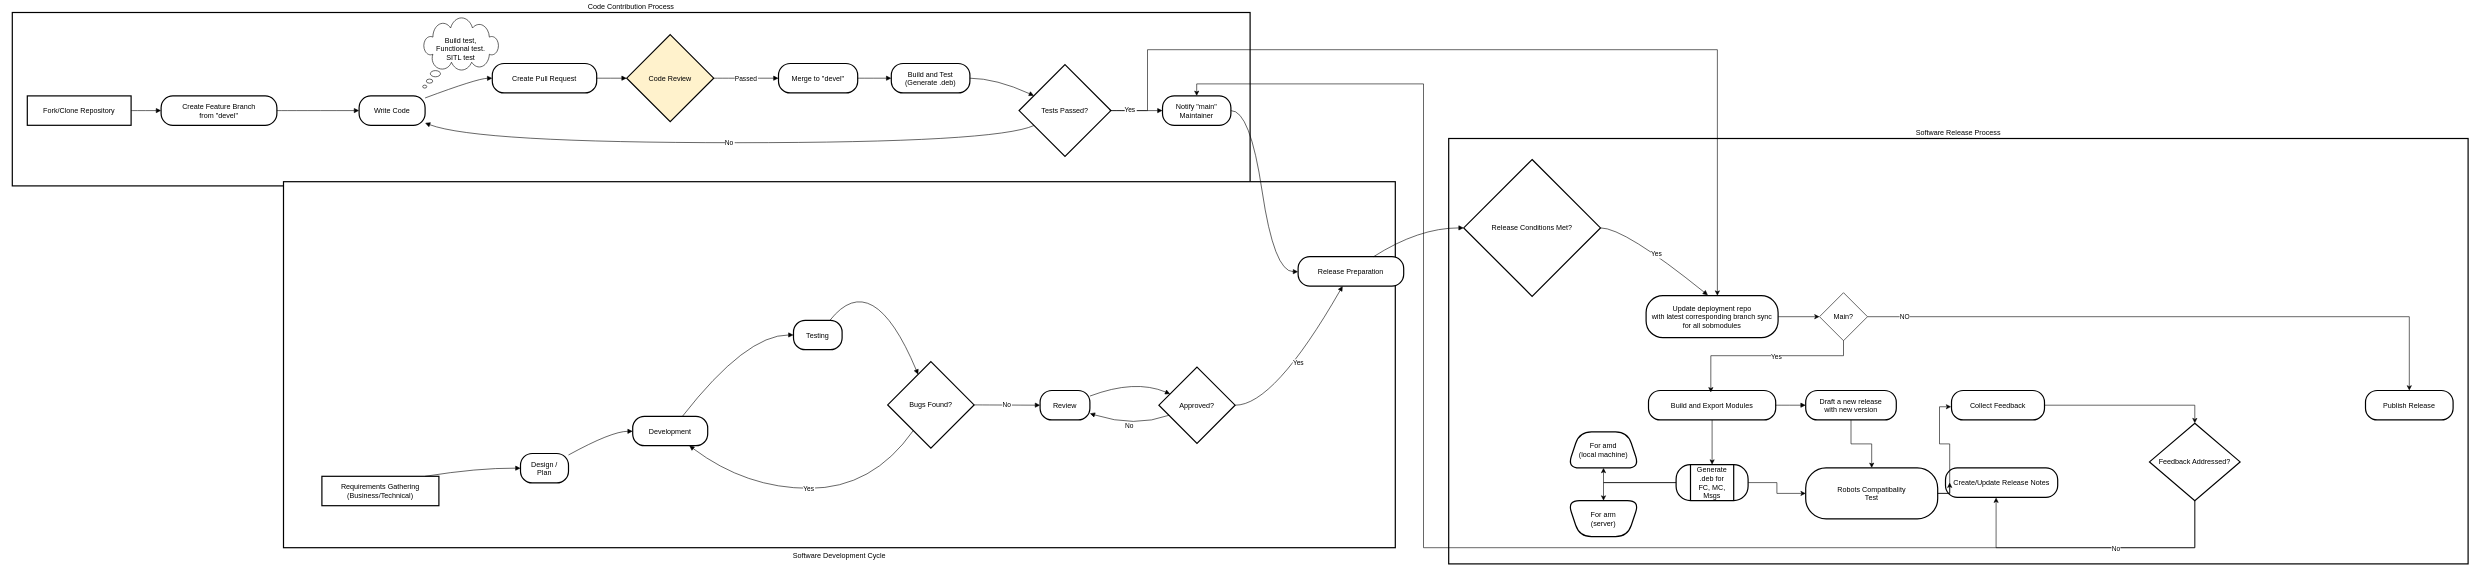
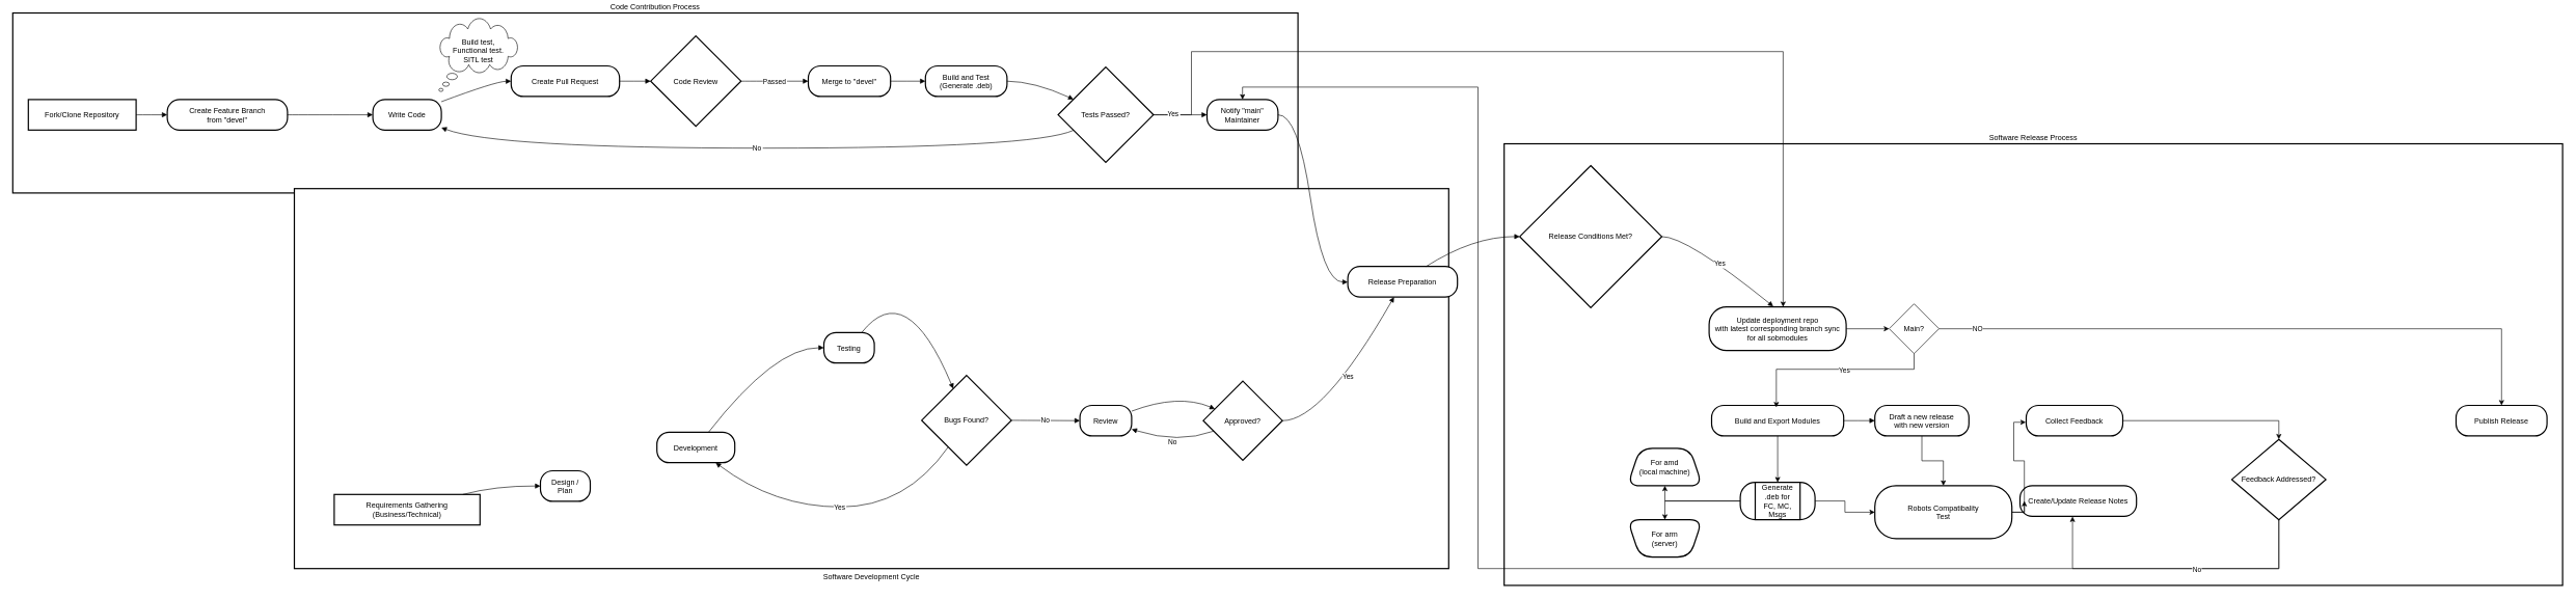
  <mxCell id="0" />
  <mxCell id="1" parent="0" />
  <mxCell id="2" value="Software Release Process" style="whiteSpace=wrap;strokeWidth=2;labelPosition=center;verticalLabelPosition=top;align=center;verticalAlign=bottom;" parent="1" vertex="1"><mxGeometry x="2414" y="230" width="1699" height="709" as="geometry" /></mxCell>
  <mxCell id="3" value="Code Contribution Process" style="whiteSpace=wrap;strokeWidth=2;labelPosition=center;verticalLabelPosition=top;align=center;verticalAlign=bottom;" parent="1" vertex="1"><mxGeometry x="20" y="20" width="2063" height="289" as="geometry" /></mxCell>
  <mxCell id="4" value="Software Development Cycle" style="whiteSpace=wrap;strokeWidth=2;labelPosition=center;verticalLabelPosition=bottom;align=center;verticalAlign=top;" parent="1" vertex="1"><mxGeometry x="472" y="302" width="1853" height="610" as="geometry" /></mxCell>
- <mxCell id="5" value="Requirements Gathering &#10;(Business/Technical)" style="whiteSpace=wrap;strokeWidth=2;" parent="1" vertex="1"><mxGeometry x="536" y="793" width="195" height="49" as="geometry" /></mxCell>
+ <mxCell id="5" value="Requirements Gathering &#10;(Business/Technical)" style="whiteSpace=wrap;strokeWidth=2;" parent="1" vertex="1"><mxGeometry x="536" y="793" width="234" height="49" as="geometry" /></mxCell>
  <mxCell id="6" value="Design /&#10;Plan" style="rounded=1;arcSize=40;strokeWidth=2" parent="1" vertex="1"><mxGeometry x="867" y="755" width="80" height="49" as="geometry" /></mxCell>
  <mxCell id="7" value="Development" style="rounded=1;arcSize=40;strokeWidth=2" parent="1" vertex="1"><mxGeometry x="1054" y="693" width="125" height="49" as="geometry" /></mxCell>
  <mxCell id="8" value="Testing" style="rounded=1;arcSize=40;strokeWidth=2" parent="1" vertex="1"><mxGeometry x="1322" y="533" width="81" height="49" as="geometry" /></mxCell>
  <mxCell id="9" value="Bugs Found?" style="rhombus;strokeWidth=2;whiteSpace=wrap;" parent="1" vertex="1"><mxGeometry x="1479" y="602" width="144" height="144" as="geometry" /></mxCell>
  <mxCell id="10" value="Review" style="rounded=1;arcSize=40;strokeWidth=2" parent="1" vertex="1"><mxGeometry x="1733" y="650" width="83" height="49" as="geometry" /></mxCell>
  <mxCell id="11" value="Approved?" style="rhombus;strokeWidth=2;whiteSpace=wrap;" parent="1" vertex="1"><mxGeometry x="1931" y="611" width="127" height="127" as="geometry" /></mxCell>
  <mxCell id="12" value="Release Preparation" style="rounded=1;arcSize=40;strokeWidth=2" parent="1" vertex="1"><mxGeometry x="2163" y="427" width="176" height="49" as="geometry" /></mxCell>
  <mxCell id="13" value="Fork/Clone Repository" style="whiteSpace=wrap;strokeWidth=2;" parent="1" vertex="1"><mxGeometry x="45" y="159" width="173" height="49" as="geometry" /></mxCell>
  <mxCell id="14" value="Create Feature Branch&#10;from &quot;devel&quot;" style="rounded=1;arcSize=40;strokeWidth=2" parent="1" vertex="1"><mxGeometry x="268" y="159" width="193" height="49" as="geometry" /></mxCell>
  <mxCell id="15" value="Write Code" style="rounded=1;arcSize=40;strokeWidth=2" parent="1" vertex="1"><mxGeometry x="598" y="159" width="110" height="49" as="geometry" /></mxCell>
  <mxCell id="16" value="Create Pull Request" style="rounded=1;arcSize=40;strokeWidth=2" parent="1" vertex="1"><mxGeometry x="820" y="105" width="174" height="49" as="geometry" /></mxCell>
- <mxCell id="17" value="Code Review" style="rhombus;strokeWidth=2;whiteSpace=wrap;fillColor=#fff2cc;" parent="1" vertex="1"><mxGeometry x="1044" y="57" width="145" height="145" as="geometry" /></mxCell>
+ <mxCell id="17" value="Code Review" style="rhombus;strokeWidth=2;whiteSpace=wrap;" parent="1" vertex="1"><mxGeometry x="1044" y="57" width="145" height="145" as="geometry" /></mxCell>
  <mxCell id="18" value="Merge to &quot;devel&quot;" style="rounded=1;arcSize=40;strokeWidth=2" parent="1" vertex="1"><mxGeometry x="1297" y="105" width="132" height="49" as="geometry" /></mxCell>
  <mxCell id="19" value="Build and Test&#10;(Generate .deb)" style="rounded=1;arcSize=40;strokeWidth=2" parent="1" vertex="1"><mxGeometry x="1485" y="105" width="131" height="49" as="geometry" /></mxCell>
  <mxCell id="20" value="Tests Passed?" style="rhombus;strokeWidth=2;whiteSpace=wrap;" parent="1" vertex="1"><mxGeometry x="1698" y="107" width="153" height="153" as="geometry" /></mxCell>
  <mxCell id="21" value="Notify &quot;main&quot;&#10;Maintainer" style="rounded=1;arcSize=40;strokeWidth=2" parent="1" vertex="1"><mxGeometry x="1937" y="159" width="114" height="49" as="geometry" /></mxCell>
  <mxCell id="22" value="Release Conditions Met?" style="rhombus;strokeWidth=2;whiteSpace=wrap;" parent="1" vertex="1"><mxGeometry x="2439" y="265" width="228" height="228" as="geometry" /></mxCell>
  <mxCell id="23" value="" style="edgeStyle=orthogonalEdgeStyle;rounded=0;orthogonalLoop=1;jettySize=auto;html=1;" parent="1" source="24" target="56" edge="1"><mxGeometry relative="1" as="geometry" /></mxCell>
  <mxCell id="24" value="Build and Export Modules" style="rounded=1;arcSize=40;strokeWidth=2" parent="1" vertex="1"><mxGeometry x="2747" y="650" width="212" height="49" as="geometry" /></mxCell>
  <mxCell id="25" style="edgeStyle=orthogonalEdgeStyle;rounded=0;orthogonalLoop=1;jettySize=auto;html=1;" edge="1" parent="1" source="26" target="71"><mxGeometry relative="1" as="geometry" /></mxCell>
  <mxCell id="26" value="Draft a new release&#10;with new version" style="rounded=1;arcSize=40;strokeWidth=2" parent="1" vertex="1"><mxGeometry x="3009" y="650" width="151" height="49" as="geometry" /></mxCell>
  <mxCell id="27" value="Create/Update Release Notes" style="rounded=1;arcSize=40;strokeWidth=2" parent="1" vertex="1"><mxGeometry x="3242" y="779" width="187" height="49" as="geometry" /></mxCell>
  <mxCell id="28" style="edgeStyle=orthogonalEdgeStyle;rounded=0;orthogonalLoop=1;jettySize=auto;html=1;entryX=0.5;entryY=0;entryDx=0;entryDy=0;" edge="1" parent="1" source="29" target="31"><mxGeometry relative="1" as="geometry" /></mxCell>
  <mxCell id="29" value="Collect Feedback" style="rounded=1;arcSize=40;strokeWidth=2" parent="1" vertex="1"><mxGeometry x="3252" y="650" width="155" height="49" as="geometry" /></mxCell>
  <mxCell id="30" style="edgeStyle=orthogonalEdgeStyle;rounded=0;orthogonalLoop=1;jettySize=auto;html=1;entryX=0.5;entryY=0;entryDx=0;entryDy=0;" edge="1" parent="1" source="31" target="21"><mxGeometry relative="1" as="geometry"><Array as="points"><mxPoint x="3658" y="912" /><mxPoint x="2372" y="912" /><mxPoint x="2372" y="139" /><mxPoint x="1994" y="139" /></Array></mxGeometry></mxCell>
  <mxCell id="31" value="Feedback Addressed?" style="rhombus;strokeWidth=2;whiteSpace=wrap;" parent="1" vertex="1"><mxGeometry x="3582" y="704.5" width="151" height="129" as="geometry" /></mxCell>
  <mxCell id="32" value="Publish Release" style="rounded=1;arcSize=40;strokeWidth=2" parent="1" vertex="1"><mxGeometry x="3942" y="650" width="146" height="49" as="geometry" /></mxCell>
  <mxCell id="33" value="" style="curved=1;startArrow=none;endArrow=block;exitX=0.89;exitY=-0.01;entryX=0;entryY=0.5;" parent="1" source="5" target="6" edge="1"><mxGeometry relative="1" as="geometry"><Array as="points"><mxPoint x="795" y="779" /></Array></mxGeometry></mxCell>
- <mxCell id="34" value="" style="curved=1;startArrow=none;endArrow=block;exitX=1;exitY=0.05;entryX=0;entryY=0.51;" parent="1" source="6" target="7" edge="1"><mxGeometry relative="1" as="geometry"><Array as="points"><mxPoint x="1019" y="718" /></Array></mxGeometry></mxCell>
  <mxCell id="35" value="" style="curved=1;startArrow=none;endArrow=block;exitX=0.66;exitY=0.01;entryX=0;entryY=0.5;" parent="1" source="7" target="8" edge="1"><mxGeometry relative="1" as="geometry"><Array as="points"><mxPoint x="1243" y="557" /></Array></mxGeometry></mxCell>
  <mxCell id="36" value="" style="curved=1;startArrow=none;endArrow=block;exitX=0.75;exitY=0;entryX=0.29;entryY=0;" parent="1" source="8" target="9" edge="1"><mxGeometry relative="1" as="geometry"><Array as="points"><mxPoint x="1454" y="443" /></Array></mxGeometry></mxCell>
  <mxCell id="37" value="Yes" style="curved=1;startArrow=none;endArrow=block;exitX=0.15;exitY=1.01;entryX=0.76;entryY=1.01;" parent="1" source="9" target="7" edge="1"><mxGeometry relative="1" as="geometry"><Array as="points"><mxPoint x="1454" y="813" /><mxPoint x="1243" y="813" /></Array></mxGeometry></mxCell>
  <mxCell id="38" value="No" style="curved=1;startArrow=none;endArrow=block;exitX=1;exitY=0.5;entryX=0;entryY=0.5;" parent="1" source="9" target="10" edge="1"><mxGeometry relative="1" as="geometry"><Array as="points" /></mxGeometry></mxCell>
  <mxCell id="39" value="" style="curved=1;startArrow=none;endArrow=block;exitX=1;exitY=0.19;entryX=0;entryY=0.29;" parent="1" source="10" target="11" edge="1"><mxGeometry relative="1" as="geometry"><Array as="points"><mxPoint x="1891" y="631" /></Array></mxGeometry></mxCell>
  <mxCell id="40" value="Yes" style="curved=1;startArrow=none;endArrow=block;exitX=1;exitY=0.5;entryX=0.42;entryY=1.01;" parent="1" source="11" target="12" edge="1"><mxGeometry relative="1" as="geometry"><Array as="points"><mxPoint x="2123" y="675" /></Array></mxGeometry></mxCell>
  <mxCell id="41" value="No" style="curved=1;startArrow=none;endArrow=block;exitX=0;exitY=0.68;entryX=1;entryY=0.78;" parent="1" source="11" target="10" edge="1"><mxGeometry relative="1" as="geometry"><Array as="points"><mxPoint x="1891" y="712" /></Array></mxGeometry></mxCell>
  <mxCell id="42" value="" style="curved=1;startArrow=none;endArrow=block;exitX=1;exitY=0.5;entryX=0;entryY=0.5;" parent="1" source="13" target="14" edge="1"><mxGeometry relative="1" as="geometry"><Array as="points" /></mxGeometry></mxCell>
  <mxCell id="43" value="" style="curved=1;startArrow=none;endArrow=block;exitX=1;exitY=0.5;entryX=0;entryY=0.5;" parent="1" source="14" target="15" edge="1"><mxGeometry relative="1" as="geometry"><Array as="points" /></mxGeometry></mxCell>
  <mxCell id="44" value="" style="curved=1;startArrow=none;endArrow=block;exitX=1;exitY=0.07;entryX=0;entryY=0.5;" parent="1" source="15" target="16" edge="1"><mxGeometry relative="1" as="geometry"><Array as="points"><mxPoint x="795" y="130" /></Array></mxGeometry></mxCell>
  <mxCell id="45" value="" style="curved=1;startArrow=none;endArrow=block;exitX=1;exitY=0.5;entryX=0;entryY=0.5;" parent="1" source="16" target="17" edge="1"><mxGeometry relative="1" as="geometry"><Array as="points" /></mxGeometry></mxCell>
  <mxCell id="46" value="Passed" style="curved=1;startArrow=none;endArrow=block;exitX=1;exitY=0.5;entryX=0;entryY=0.5;" parent="1" source="17" target="18" edge="1"><mxGeometry relative="1" as="geometry"><Array as="points" /></mxGeometry></mxCell>
  <mxCell id="47" value="" style="curved=1;startArrow=none;endArrow=block;exitX=1;exitY=0.5;entryX=0;entryY=0.5;" parent="1" source="18" target="19" edge="1"><mxGeometry relative="1" as="geometry"><Array as="points" /></mxGeometry></mxCell>
  <mxCell id="48" value="" style="curved=1;startArrow=none;endArrow=block;exitX=1.01;exitY=0.5;entryX=0;entryY=0.26;" parent="1" source="19" target="20" edge="1"><mxGeometry relative="1" as="geometry"><Array as="points"><mxPoint x="1660" y="130" /></Array></mxGeometry></mxCell>
  <mxCell id="49" value="" style="curved=1;startArrow=none;endArrow=block;exitX=1.01;exitY=0.5;entryX=0;entryY=0.51;" parent="1" source="21" target="12" edge="1"><mxGeometry relative="1" as="geometry"><Array as="points"><mxPoint x="2083" y="183" /><mxPoint x="2123" y="452" /></Array></mxGeometry></mxCell>
  <mxCell id="50" value="No" style="curved=1;startArrow=none;endArrow=block;exitX=0;exitY=0.74;entryX=1;entryY=0.92;" parent="1" source="20" target="15" edge="1"><mxGeometry relative="1" as="geometry"><Array as="points"><mxPoint x="1660" y="237" /><mxPoint x="795" y="237" /></Array></mxGeometry></mxCell>
  <mxCell id="51" value="" style="curved=1;startArrow=none;endArrow=block;exitX=0.71;exitY=0.01;entryX=0;entryY=0.5;" parent="1" source="12" target="22" edge="1"><mxGeometry relative="1" as="geometry"><Array as="points"><mxPoint x="2364" y="379" /></Array></mxGeometry></mxCell>
  <mxCell id="52" value="Yes" style="curved=1;startArrow=none;endArrow=block;exitX=1;exitY=0.5;entryX=0.468;entryY=-0.012;entryDx=0;entryDy=0;entryPerimeter=0;" parent="1" source="22" target="62" edge="1"><mxGeometry relative="1" as="geometry"><Array as="points"><mxPoint x="2707" y="379" /></Array></mxGeometry></mxCell>
  <mxCell id="53" value="" style="curved=1;startArrow=none;endArrow=block;exitX=1;exitY=0.5;entryX=0;entryY=0.5;" parent="1" source="24" target="26" edge="1"><mxGeometry relative="1" as="geometry"><Array as="points" /></mxGeometry></mxCell>
  <mxCell id="54" value="" style="edgeStyle=orthogonalEdgeStyle;rounded=0;orthogonalLoop=1;jettySize=auto;html=1;entryX=0.5;entryY=1;entryDx=0;entryDy=0;" parent="1" source="56" target="57" edge="1"><mxGeometry relative="1" as="geometry" /></mxCell>
  <mxCell id="55" style="edgeStyle=orthogonalEdgeStyle;rounded=0;orthogonalLoop=1;jettySize=auto;html=1;" edge="1" parent="1" source="56" target="71"><mxGeometry relative="1" as="geometry" /></mxCell>
  <mxCell id="56" value="Generate .deb for&lt;br&gt;FC, MC, Msgs" style="shape=process;whiteSpace=wrap;html=1;backgroundOutline=1;rounded=1;arcSize=40;strokeWidth=2;" parent="1" vertex="1"><mxGeometry x="2793" y="773.5" width="120" height="60" as="geometry" /></mxCell>
  <mxCell id="57" value="For amd&lt;br&gt;(local machine)" style="shape=trapezoid;perimeter=trapezoidPerimeter;whiteSpace=wrap;html=1;fixedSize=1;rounded=1;arcSize=40;strokeWidth=2;" parent="1" vertex="1"><mxGeometry x="2612" y="719" width="120" height="60" as="geometry" /></mxCell>
  <mxCell id="58" value="" style="shape=trapezoid;perimeter=trapezoidPerimeter;whiteSpace=wrap;html=1;fixedSize=1;rounded=1;arcSize=40;strokeWidth=2;rotation=-180;" parent="1" vertex="1"><mxGeometry x="2612" y="833.5" width="120" height="60" as="geometry" /></mxCell>
  <mxCell id="59" style="edgeStyle=orthogonalEdgeStyle;rounded=0;orthogonalLoop=1;jettySize=auto;html=1;entryX=0.5;entryY=1;entryDx=0;entryDy=0;" parent="1" source="56" target="58" edge="1"><mxGeometry relative="1" as="geometry" /></mxCell>
  <mxCell id="60" value="&lt;div&gt;For arm&lt;/div&gt;&lt;div&gt;(server)&lt;br&gt;&lt;/div&gt;" style="text;html=1;align=center;verticalAlign=middle;whiteSpace=wrap;rounded=0;" parent="1" vertex="1"><mxGeometry x="2642" y="849" width="60" height="30" as="geometry" /></mxCell>
  <mxCell id="61" style="edgeStyle=orthogonalEdgeStyle;rounded=0;orthogonalLoop=1;jettySize=auto;html=1;" edge="1" parent="1" source="62" target="67"><mxGeometry relative="1" as="geometry" /></mxCell>
  <mxCell id="62" value="Update deployment repo&#10;with latest corresponding branch sync&#10;for all sobmodules" style="rounded=1;arcSize=40;strokeWidth=2" parent="1" vertex="1"><mxGeometry x="2743" y="492" width="220" height="70" as="geometry" /></mxCell>
  <mxCell id="63" value="Build test,&lt;br&gt;Functional test.&lt;br&gt;SITL test&lt;div&gt;&lt;br&gt;&lt;/div&gt;" style="whiteSpace=wrap;html=1;shape=mxgraph.basic.cloud_callout" vertex="1" parent="1"><mxGeometry x="704" y="29" width="127" height="117" as="geometry" /></mxCell>
  <mxCell id="64" style="edgeStyle=orthogonalEdgeStyle;rounded=0;orthogonalLoop=1;jettySize=auto;html=1;entryX=0.54;entryY=-0.001;entryDx=0;entryDy=0;entryPerimeter=0;" edge="1" parent="1" source="20" target="62"><mxGeometry relative="1" as="geometry"><Array as="points"><mxPoint x="1912" y="183" /><mxPoint x="1912" y="82" /><mxPoint x="2862" y="82" /></Array></mxGeometry></mxCell>
  <mxCell id="65" style="edgeStyle=orthogonalEdgeStyle;rounded=0;orthogonalLoop=1;jettySize=auto;html=1;" edge="1" parent="1" source="67" target="32"><mxGeometry relative="1" as="geometry" /></mxCell>
  <mxCell id="66" value="NO" style="edgeLabel;html=1;align=center;verticalAlign=middle;resizable=0;points=[];" vertex="1" connectable="0" parent="65"><mxGeometry x="-0.369" y="1" relative="1" as="geometry"><mxPoint x="-263" y="1" as="offset" /></mxGeometry></mxCell>
  <mxCell id="67" value="Main?" style="rhombus;whiteSpace=wrap;html=1;" vertex="1" parent="1"><mxGeometry x="3032" y="487" width="80" height="80" as="geometry" /></mxCell>
  <mxCell id="68" style="edgeStyle=orthogonalEdgeStyle;rounded=0;orthogonalLoop=1;jettySize=auto;html=1;entryX=0.49;entryY=0.064;entryDx=0;entryDy=0;entryPerimeter=0;" edge="1" parent="1" source="67" target="24"><mxGeometry relative="1" as="geometry"><Array as="points"><mxPoint x="3072" y="592" /><mxPoint x="2851" y="592" /></Array></mxGeometry></mxCell>
  <mxCell id="69" value="Yes" style="edgeLabel;html=1;align=center;verticalAlign=middle;resizable=0;points=[];" vertex="1" connectable="0" parent="68"><mxGeometry x="-0.1" y="1" relative="1" as="geometry"><mxPoint as="offset" /></mxGeometry></mxCell>
  <mxCell id="70" style="edgeStyle=orthogonalEdgeStyle;rounded=0;orthogonalLoop=1;jettySize=auto;html=1;" edge="1" parent="1" source="71" target="27"><mxGeometry relative="1" as="geometry" /></mxCell>
  <mxCell id="71" value="Robots Compatibality&#10;Test" style="rounded=1;arcSize=40;strokeWidth=2" vertex="1" parent="1"><mxGeometry x="3009" y="779" width="220" height="85" as="geometry" /></mxCell>
  <mxCell id="72" style="edgeStyle=orthogonalEdgeStyle;rounded=0;orthogonalLoop=1;jettySize=auto;html=1;entryX=-0.004;entryY=0.553;entryDx=0;entryDy=0;entryPerimeter=0;" edge="1" parent="1" source="71" target="29"><mxGeometry relative="1" as="geometry" /></mxCell>
  <mxCell id="73" style="edgeStyle=orthogonalEdgeStyle;rounded=0;orthogonalLoop=1;jettySize=auto;html=1;entryX=0.451;entryY=1.01;entryDx=0;entryDy=0;entryPerimeter=0;" edge="1" parent="1" source="31" target="27"><mxGeometry relative="1" as="geometry"><Array as="points"><mxPoint x="3658" y="912" /><mxPoint x="3326" y="912" /></Array></mxGeometry></mxCell>
  <mxCell id="74" value="No" style="edgeLabel;html=1;align=center;verticalAlign=middle;resizable=0;points=[];" vertex="1" connectable="0" parent="73"><mxGeometry x="-0.146" y="1" relative="1" as="geometry"><mxPoint as="offset" /></mxGeometry></mxCell>
  <mxCell id="75" value="Yes" style="curved=1;startArrow=none;endArrow=block;exitX=1;exitY=0.5;entryX=0;entryY=0.5;entryDx=0;entryDy=0;" parent="1" target="21" edge="1"><mxGeometry x="-0.233" y="1" relative="1" as="geometry"><Array as="points" /><mxPoint x="1849" y="183.5" as="sourcePoint" /><mxPoint x="1935" y="183.5" as="targetPoint" /><mxPoint y="-1" as="offset" /></mxGeometry></mxCell>
